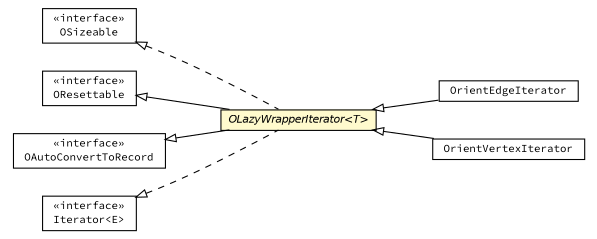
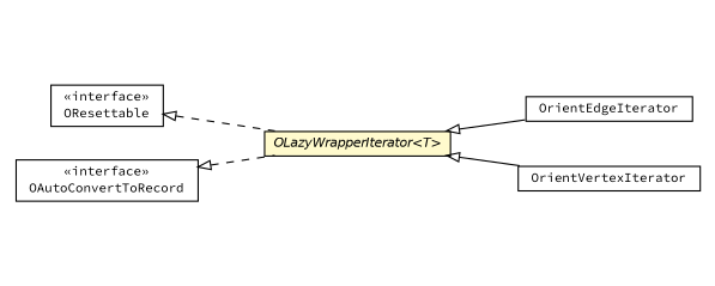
  digraph {
    fontname="Source Code Pro"
    nodesep=0.25
    rankdir=LR
    ranksep=0.5
    node [fontcolor=black fontname="Source Code Pro" fontsize=10.0 shape=plaintext]
    edge [arrowtail=empty dir=back fontname="Source Code Pro" fontsize=10 headport=p labelfontname=Helvetica labelfontsize=10 style=dashed tailport=p]
-   n1 [label=<<table title="com.orientechnologies.common.util.OSizeable" border="0" cellborder="1" cellspacing="0" cellpadding="2" port="p" href="../../../common/util/OSizeable.html"> 		<tr><td><table border="0" cellspacing="0" cellpadding="1"> <tr><td align="center" balign="center"> &#171;interface&#187; </td></tr> <tr><td align="center" balign="center"> OSizeable </td></tr> 		</table></td></tr> 		</table>>]
    n2 [label=<<table title="com.orientechnologies.orient.core.iterator.OLazyWrapperIterator" border="0" cellborder="1" cellspacing="0" cellpadding="2" port="p" bgcolor="lemonChiffon" href="./OLazyWrapperIterator.html"> 		<tr><td><table border="0" cellspacing="0" cellpadding="1"> <tr><td align="center" balign="center"><font face="Helvetica-Oblique"> OLazyWrapperIterator&lt;T&gt; </font></td></tr> 		</table></td></tr> 		</table>>]
    n3 [label=<<table title="com.tinkerpop.blueprints.impls.orient.OrientEdgeIterator" border="0" cellborder="1" cellspacing="0" cellpadding="2" port="p" href="../../../../tinkerpop/blueprints/impls/orient/OrientEdgeIterator.html"> 		<tr><td><table border="0" cellspacing="0" cellpadding="1"> <tr><td align="center" balign="center"> OrientEdgeIterator </td></tr> 		</table></td></tr> 		</table>>]
    n4 [label=<<table title="com.tinkerpop.blueprints.impls.orient.OrientVertexIterator" border="0" cellborder="1" cellspacing="0" cellpadding="2" port="p" href="../../../../tinkerpop/blueprints/impls/orient/OrientVertexIterator.html"> 		<tr><td><table border="0" cellspacing="0" cellpadding="1"> <tr><td align="center" balign="center"> OrientVertexIterator </td></tr> 		</table></td></tr> 		</table>>]
    n5 [label=<<table title="com.orientechnologies.common.util.OResettable" border="0" cellborder="1" cellspacing="0" cellpadding="2" port="p" href="../../../common/util/OResettable.html"> 		<tr><td><table border="0" cellspacing="0" cellpadding="1"> <tr><td align="center" balign="center"> &#171;interface&#187; </td></tr> <tr><td align="center" balign="center"> OResettable </td></tr> 		</table></td></tr> 		</table>>]
    n6 [label=<<table title="com.orientechnologies.orient.core.db.record.OAutoConvertToRecord" border="0" cellborder="1" cellspacing="0" cellpadding="2" port="p" href="../db/record/OAutoConvertToRecord.html"> 		<tr><td><table border="0" cellspacing="0" cellpadding="1"> <tr><td align="center" balign="center"> &#171;interface&#187; </td></tr> <tr><td align="center" balign="center"> OAutoConvertToRecord </td></tr> 		</table></td></tr> 		</table>>]
-   n7 [label=<<table title="java.util.Iterator" border="0" cellborder="1" cellspacing="0" cellpadding="2" port="p" href="http://java.sun.com/j2se/1.4.2/docs/api/java/util/Iterator.html"> 		<tr><td><table border="0" cellspacing="0" cellpadding="1"> <tr><td align="center" balign="center"> &#171;interface&#187; </td></tr> <tr><td align="center" balign="center"> Iterator&lt;E&gt; </td></tr> 		</table></td></tr> 		</table>>]
-   n1 -> n2
    n2 -> n3 [style=""]
    n2 -> n4 [style=""]
-   n5 -> n2 [style=solid]
-   n6 -> n2 [style=solid]
-   n7 -> n2
+   n5 -> n2
+   n6 -> n2
  }
